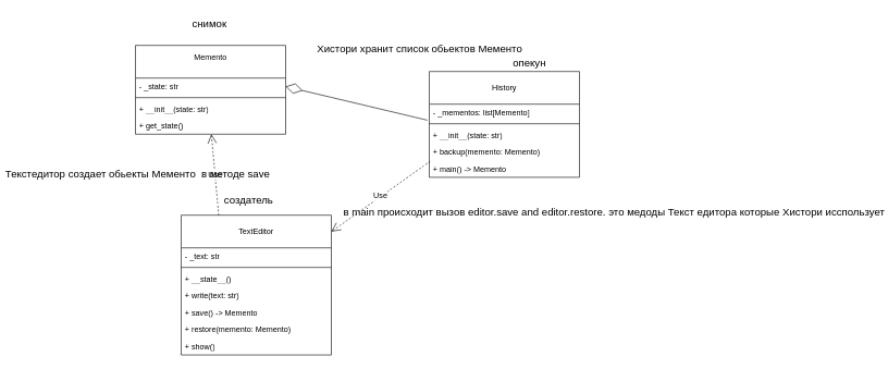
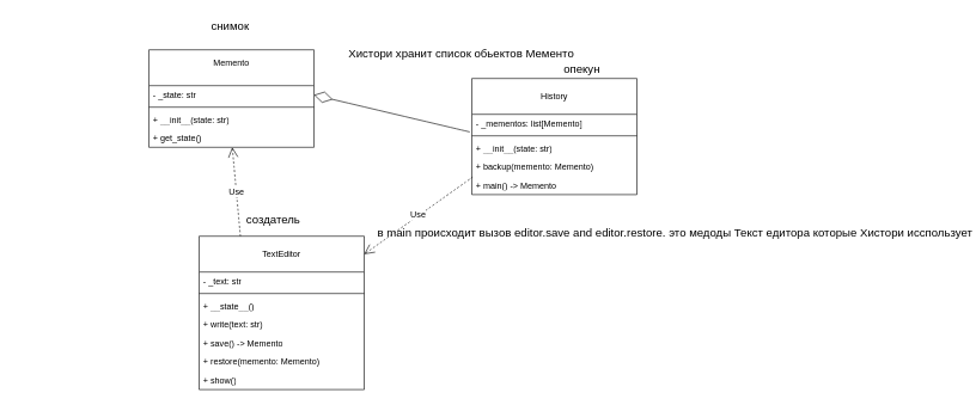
  <mxCell id="0" />
  <mxCell id="1" parent="0" />
  <mxCell id="2" value="Memento&lt;div&gt;&lt;br&gt;&lt;/div&gt;" style="swimlane;fontStyle=0;childLayout=stackLayout;horizontal=1;startSize=50;fillColor=none;horizontalStack=0;resizeParent=1;resizeParentMax=0;resizeLast=0;collapsible=1;marginBottom=0;whiteSpace=wrap;html=1;" vertex="1" parent="1"><mxGeometry x="207" y="69" width="230" height="136" as="geometry" /></mxCell>
  <mxCell id="3" value="- _state: str" style="text;strokeColor=none;fillColor=none;align=left;verticalAlign=top;spacingLeft=4;spacingRight=4;overflow=hidden;rotatable=0;points=[[0,0.5],[1,0.5]];portConstraint=eastwest;whiteSpace=wrap;html=1;" vertex="1" parent="2"><mxGeometry y="50" width="230" height="26" as="geometry" /></mxCell>
  <mxCell id="4" value="" style="line;strokeWidth=1;fillColor=none;align=left;verticalAlign=middle;spacingTop=-1;spacingLeft=3;spacingRight=3;rotatable=0;labelPosition=right;points=[];portConstraint=eastwest;strokeColor=inherit;" vertex="1" parent="2"><mxGeometry y="76" width="230" height="8" as="geometry" /></mxCell>
  <mxCell id="5" value="+ __init__(state: str)" style="text;strokeColor=none;fillColor=none;align=left;verticalAlign=top;spacingLeft=4;spacingRight=4;overflow=hidden;rotatable=0;points=[[0,0.5],[1,0.5]];portConstraint=eastwest;whiteSpace=wrap;html=1;" vertex="1" parent="2"><mxGeometry y="84" width="230" height="26" as="geometry" /></mxCell>
  <mxCell id="6" value="+ get_state()" style="text;strokeColor=none;fillColor=none;align=left;verticalAlign=top;spacingLeft=4;spacingRight=4;overflow=hidden;rotatable=0;points=[[0,0.5],[1,0.5]];portConstraint=eastwest;whiteSpace=wrap;html=1;" vertex="1" parent="2"><mxGeometry y="110" width="230" height="26" as="geometry" /></mxCell>
  <mxCell id="7" value="TextEditor" style="swimlane;fontStyle=0;childLayout=stackLayout;horizontal=1;startSize=50;fillColor=none;horizontalStack=0;resizeParent=1;resizeParentMax=0;resizeLast=0;collapsible=1;marginBottom=0;whiteSpace=wrap;html=1;" vertex="1" parent="1"><mxGeometry x="277" y="329" width="230" height="214" as="geometry" /></mxCell>
  <mxCell id="8" value="- _text: str" style="text;strokeColor=none;fillColor=none;align=left;verticalAlign=top;spacingLeft=4;spacingRight=4;overflow=hidden;rotatable=0;points=[[0,0.5],[1,0.5]];portConstraint=eastwest;whiteSpace=wrap;html=1;" vertex="1" parent="7"><mxGeometry y="50" width="230" height="26" as="geometry" /></mxCell>
  <mxCell id="9" value="" style="line;strokeWidth=1;fillColor=none;align=left;verticalAlign=middle;spacingTop=-1;spacingLeft=3;spacingRight=3;rotatable=0;labelPosition=right;points=[];portConstraint=eastwest;strokeColor=inherit;" vertex="1" parent="7"><mxGeometry y="76" width="230" height="8" as="geometry" /></mxCell>
  <mxCell id="10" value="+ __state__()" style="text;strokeColor=none;fillColor=none;align=left;verticalAlign=top;spacingLeft=4;spacingRight=4;overflow=hidden;rotatable=0;points=[[0,0.5],[1,0.5]];portConstraint=eastwest;whiteSpace=wrap;html=1;" vertex="1" parent="7"><mxGeometry y="84" width="230" height="26" as="geometry" /></mxCell>
  <mxCell id="11" value="+ write(text: str)" style="text;strokeColor=none;fillColor=none;align=left;verticalAlign=top;spacingLeft=4;spacingRight=4;overflow=hidden;rotatable=0;points=[[0,0.5],[1,0.5]];portConstraint=eastwest;whiteSpace=wrap;html=1;" vertex="1" parent="7"><mxGeometry y="110" width="230" height="26" as="geometry" /></mxCell>
  <mxCell id="12" value="+ save() -&amp;gt; Memento" style="text;strokeColor=none;fillColor=none;align=left;verticalAlign=top;spacingLeft=4;spacingRight=4;overflow=hidden;rotatable=0;points=[[0,0.5],[1,0.5]];portConstraint=eastwest;whiteSpace=wrap;html=1;" vertex="1" parent="7"><mxGeometry y="136" width="230" height="26" as="geometry" /></mxCell>
  <mxCell id="13" value="+ restore(memento: Memento)" style="text;strokeColor=none;fillColor=none;align=left;verticalAlign=top;spacingLeft=4;spacingRight=4;overflow=hidden;rotatable=0;points=[[0,0.5],[1,0.5]];portConstraint=eastwest;whiteSpace=wrap;html=1;" vertex="1" parent="7"><mxGeometry y="162" width="230" height="26" as="geometry" /></mxCell>
  <mxCell id="14" value="+ show()" style="text;strokeColor=none;fillColor=none;align=left;verticalAlign=top;spacingLeft=4;spacingRight=4;overflow=hidden;rotatable=0;points=[[0,0.5],[1,0.5]];portConstraint=eastwest;whiteSpace=wrap;html=1;" vertex="1" parent="7"><mxGeometry y="188" width="230" height="26" as="geometry" /></mxCell>
  <mxCell id="15" value="History" style="swimlane;fontStyle=0;childLayout=stackLayout;horizontal=1;startSize=50;fillColor=none;horizontalStack=0;resizeParent=1;resizeParentMax=0;resizeLast=0;collapsible=1;marginBottom=0;whiteSpace=wrap;html=1;" vertex="1" parent="1"><mxGeometry x="657" y="109" width="230" height="162" as="geometry" /></mxCell>
  <mxCell id="16" value="- _mementos: list[Memento]" style="text;strokeColor=none;fillColor=none;align=left;verticalAlign=top;spacingLeft=4;spacingRight=4;overflow=hidden;rotatable=0;points=[[0,0.5],[1,0.5]];portConstraint=eastwest;whiteSpace=wrap;html=1;" vertex="1" parent="15"><mxGeometry y="50" width="230" height="26" as="geometry" /></mxCell>
  <mxCell id="17" value="" style="line;strokeWidth=1;fillColor=none;align=left;verticalAlign=middle;spacingTop=-1;spacingLeft=3;spacingRight=3;rotatable=0;labelPosition=right;points=[];portConstraint=eastwest;strokeColor=inherit;" vertex="1" parent="15"><mxGeometry y="76" width="230" height="8" as="geometry" /></mxCell>
  <mxCell id="18" value="+ __init__(state: str)" style="text;strokeColor=none;fillColor=none;align=left;verticalAlign=top;spacingLeft=4;spacingRight=4;overflow=hidden;rotatable=0;points=[[0,0.5],[1,0.5]];portConstraint=eastwest;whiteSpace=wrap;html=1;" vertex="1" parent="15"><mxGeometry y="84" width="230" height="26" as="geometry" /></mxCell>
  <mxCell id="19" value="+ backup(memento: Memento)" style="text;strokeColor=none;fillColor=none;align=left;verticalAlign=top;spacingLeft=4;spacingRight=4;overflow=hidden;rotatable=0;points=[[0,0.5],[1,0.5]];portConstraint=eastwest;whiteSpace=wrap;html=1;" vertex="1" parent="15"><mxGeometry y="110" width="230" height="26" as="geometry" /></mxCell>
  <mxCell id="20" value="+ main() -&amp;gt; Memento" style="text;strokeColor=none;fillColor=none;align=left;verticalAlign=top;spacingLeft=4;spacingRight=4;overflow=hidden;rotatable=0;points=[[0,0.5],[1,0.5]];portConstraint=eastwest;whiteSpace=wrap;html=1;" vertex="1" parent="15"><mxGeometry y="136" width="230" height="26" as="geometry" /></mxCell>
  <mxCell id="21" value="" style="endArrow=diamondThin;endFill=0;endSize=24;html=1;rounded=0;fontSize=12;curved=1;entryX=1;entryY=0.5;entryDx=0;entryDy=0;exitX=-0.012;exitY=0.946;exitDx=0;exitDy=0;exitPerimeter=0;" edge="1" parent="1" source="16" target="3"><mxGeometry width="160" relative="1" as="geometry"><mxPoint x="447" y="129" as="sourcePoint" /><mxPoint x="657" y="229" as="targetPoint" /></mxGeometry></mxCell>
  <mxCell id="22" value="Хистори хранит список обьектов Мементо" style="text;html=1;align=center;verticalAlign=middle;resizable=0;points=[];autosize=1;strokeColor=none;fillColor=none;fontSize=16;" vertex="1" parent="1"><mxGeometry x="487" y="59" width="310" height="30" as="geometry" /></mxCell>
  <mxCell id="23" value="Use" style="endArrow=open;endSize=12;dashed=1;html=1;rounded=0;fontSize=12;curved=1;exitX=0.25;exitY=0;exitDx=0;exitDy=0;" edge="1" parent="1" source="7" target="6"><mxGeometry width="160" relative="1" as="geometry"><mxPoint x="497" y="229" as="sourcePoint" /><mxPoint x="657" y="229" as="targetPoint" /></mxGeometry></mxCell>
- <mxCell id="24" value="Текстедитор создает обьекты Мементо&amp;nbsp; в методе save" style="text;html=1;align=center;verticalAlign=middle;resizable=0;points=[];autosize=1;strokeColor=none;fillColor=none;fontSize=16;" vertex="1" parent="1"><mxGeometry x="20" y="250" width="380" height="30" as="geometry" /></mxCell>
  <mxCell id="25" value="Use" style="endArrow=open;endSize=12;dashed=1;html=1;rounded=0;fontSize=12;curved=1;exitX=0.005;exitY=0.06;exitDx=0;exitDy=0;exitPerimeter=0;" edge="1" parent="1" source="20" target="7"><mxGeometry width="160" relative="1" as="geometry"><mxPoint x="659" y="473" as="sourcePoint" /><mxPoint x="647" y="349" as="targetPoint" /></mxGeometry></mxCell>
  <mxCell id="26" value="опекун" style="text;html=1;align=center;verticalAlign=middle;resizable=0;points=[];autosize=1;strokeColor=none;fillColor=none;fontSize=16;" vertex="1" parent="1"><mxGeometry x="775" y="80" width="70" height="30" as="geometry" /></mxCell>
  <mxCell id="27" value="снимок" style="text;html=1;align=center;verticalAlign=middle;resizable=0;points=[];autosize=1;strokeColor=none;fillColor=none;fontSize=16;" vertex="1" parent="1"><mxGeometry x="285" y="20" width="70" height="30" as="geometry" /></mxCell>
  <mxCell id="28" value="создатель" style="text;html=1;align=center;verticalAlign=middle;resizable=0;points=[];autosize=1;strokeColor=none;fillColor=none;fontSize=16;" vertex="1" parent="1"><mxGeometry x="335" y="290" width="90" height="30" as="geometry" /></mxCell>
  <mxCell id="29" value="в main происходит вызов editor.save and editor.restore. это медоды Текст едитора которые Хистори исспользует&amp;nbsp;" style="text;html=1;align=center;verticalAlign=middle;resizable=0;points=[];autosize=1;strokeColor=none;fillColor=none;fontSize=16;" vertex="1" parent="1"><mxGeometry x="557" y="309" width="770" height="30" as="geometry" /></mxCell>
